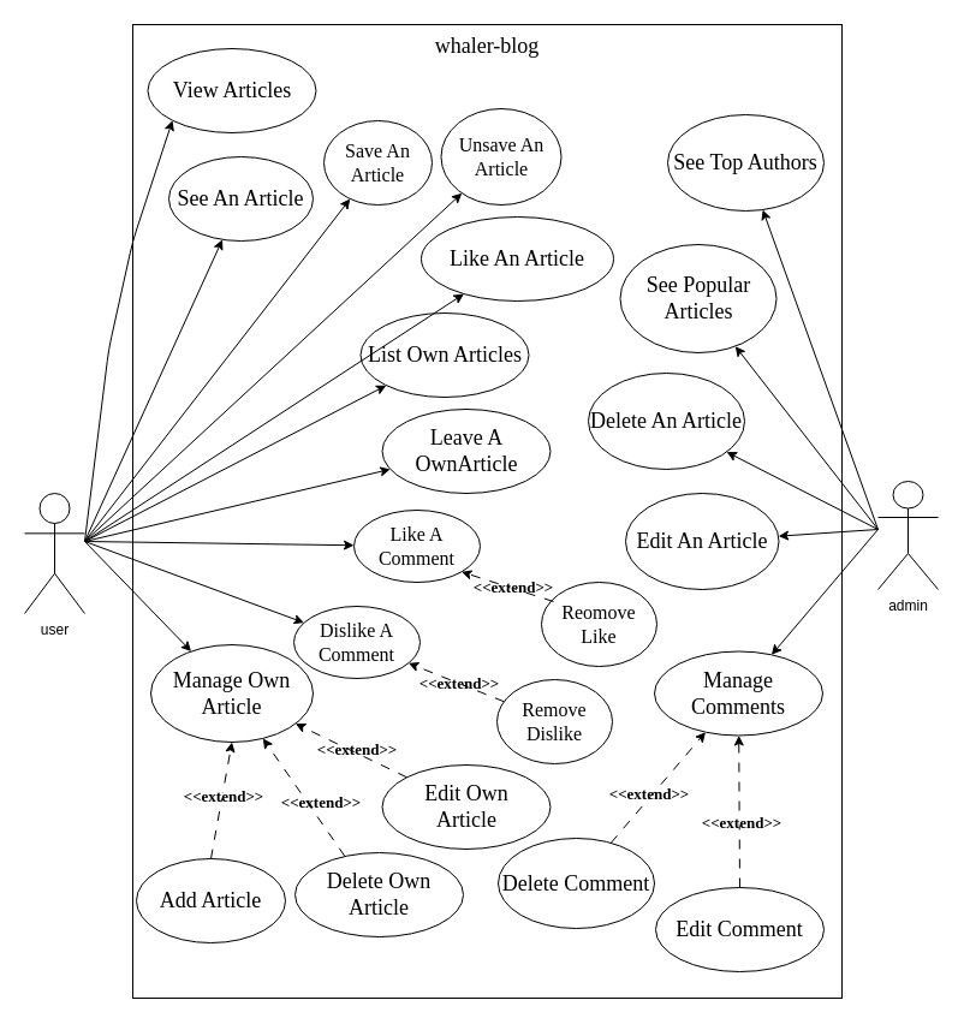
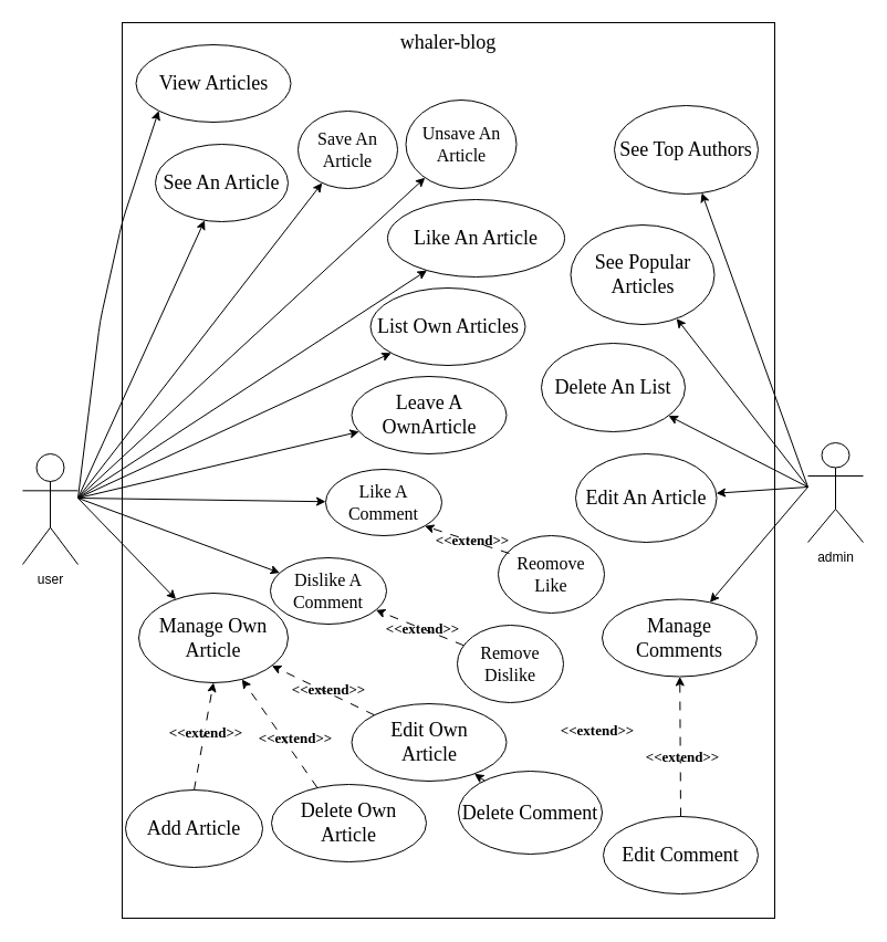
  <mxCell id="0" />
  <mxCell id="1" parent="0" />
  <mxCell id="2" value="whaler-blog" style="rounded=0;fontFamily=Times New Roman;verticalAlign=top;fillColor=default;labelBackgroundColor=none;fontColor=default;fontSize=18;" parent="1" vertex="1"><mxGeometry x="110" y="20" width="590" height="810" as="geometry" /></mxCell>
  <mxCell id="3" value="user" style="shape=umlActor;verticalLabelPosition=bottom;verticalAlign=top;html=1;" parent="1" vertex="1"><mxGeometry x="20" y="410" width="50" height="100" as="geometry" /></mxCell>
  <mxCell id="4" value="&lt;span style=&quot;font-family: &amp;quot;Comic Sans MS&amp;quot;; font-size: 18px;&quot;&gt;Add Article&lt;/span&gt;" style="ellipse;whiteSpace=wrap;html=1;" parent="1" vertex="1"><mxGeometry x="113" y="714" width="124" height="70" as="geometry" /></mxCell>
  <mxCell id="5" value="&lt;span style=&quot;font-family: &amp;quot;Comic Sans MS&amp;quot;; font-size: 18px;&quot;&gt;Edit Own&lt;/span&gt;&lt;br style=&quot;font-family: &amp;quot;Comic Sans MS&amp;quot;; font-size: 18px;&quot;&gt;&lt;span style=&quot;font-family: &amp;quot;Comic Sans MS&amp;quot;; font-size: 18px;&quot;&gt;Article&lt;/span&gt;" style="ellipse;whiteSpace=wrap;html=1;" parent="1" vertex="1"><mxGeometry x="317.5" y="636" width="140" height="70" as="geometry" /></mxCell>
  <mxCell id="6" value="&lt;span style=&quot;font-family: &amp;quot;Comic Sans MS&amp;quot;; font-size: 18px;&quot;&gt;Delete Own&lt;/span&gt;&lt;br style=&quot;font-family: &amp;quot;Comic Sans MS&amp;quot;; font-size: 18px;&quot;&gt;&lt;span style=&quot;font-family: &amp;quot;Comic Sans MS&amp;quot;; font-size: 18px;&quot;&gt;Article&lt;/span&gt;" style="ellipse;whiteSpace=wrap;html=1;" parent="1" vertex="1"><mxGeometry x="245" y="709" width="140" height="70" as="geometry" /></mxCell>
  <mxCell id="7" value="&lt;span style=&quot;font-family: &amp;quot;Comic Sans MS&amp;quot;; font-size: 18px;&quot;&gt;See An Article&lt;/span&gt;" style="ellipse;whiteSpace=wrap;html=1;" parent="1" vertex="1"><mxGeometry x="140" y="130" width="120" height="70" as="geometry" /></mxCell>
  <mxCell id="8" value="&lt;span style=&quot;font-family: &amp;quot;Comic Sans MS&amp;quot;; font-size: 18px;&quot;&gt;View Articles&lt;/span&gt;" style="ellipse;whiteSpace=wrap;html=1;" parent="1" vertex="1"><mxGeometry x="122.5" y="40" width="140" height="70" as="geometry" /></mxCell>
  <mxCell id="9" value="" style="endArrow=classic;html=1;entryX=0;entryY=1;entryDx=0;entryDy=0;" parent="1" target="8" edge="1"><mxGeometry width="50" height="50" relative="1" as="geometry"><mxPoint x="70" y="450" as="sourcePoint" /><mxPoint x="350" y="490" as="targetPoint" /><Array as="points"><mxPoint x="90" y="290" /><mxPoint x="110" y="200" /></Array></mxGeometry></mxCell>
  <mxCell id="10" value="" style="endArrow=classic;html=1;" parent="1" target="7" edge="1"><mxGeometry width="50" height="50" relative="1" as="geometry"><mxPoint x="70" y="450" as="sourcePoint" /><mxPoint x="350" y="490" as="targetPoint" /></mxGeometry></mxCell>
  <mxCell id="11" value="admin" style="shape=umlActor;verticalLabelPosition=bottom;verticalAlign=top;html=1;" parent="1" vertex="1"><mxGeometry x="730" y="400" width="50" height="90" as="geometry" /></mxCell>
- <mxCell id="12" value="&lt;font style=&quot;font-size: 18px;&quot; face=&quot;Comic Sans MS&quot;&gt;List Own Articles&lt;/font&gt;" style="ellipse;whiteSpace=wrap;html=1;fontSize=19;" parent="1" vertex="1"><mxGeometry x="299.5" y="260" width="140" height="70" as="geometry" /></mxCell>
+ <mxCell id="12" value="&lt;font style=&quot;font-size: 18px;&quot; face=&quot;Comic Sans MS&quot;&gt;List Own Articles&lt;/font&gt;" style="ellipse;whiteSpace=wrap;html=1;fontSize=19;" parent="1" vertex="1"><mxGeometry x="334.5" y="260" width="140" height="70" as="geometry" /></mxCell>
  <mxCell id="13" value="" style="endArrow=classic;html=1;fontFamily=Comic Sans MS;fontSize=18;" parent="1" target="12" edge="1"><mxGeometry width="50" height="50" relative="1" as="geometry"><mxPoint x="70" y="450" as="sourcePoint" /><mxPoint x="340" y="420" as="targetPoint" /></mxGeometry></mxCell>
  <mxCell id="14" value="&lt;font face=&quot;Comic Sans MS&quot;&gt;Like An Article&lt;/font&gt;" style="ellipse;whiteSpace=wrap;html=1;fontFamily=Times New Roman;fontSize=18;" parent="1" vertex="1"><mxGeometry x="350" y="180" width="160" height="70" as="geometry" /></mxCell>
  <mxCell id="15" value="" style="endArrow=classic;html=1;fontFamily=Comic Sans MS;fontSize=18;" parent="1" target="14" edge="1"><mxGeometry width="50" height="50" relative="1" as="geometry"><mxPoint x="70" y="450" as="sourcePoint" /><mxPoint x="340" y="410" as="targetPoint" /></mxGeometry></mxCell>
  <mxCell id="16" value="See Top Authors" style="ellipse;whiteSpace=wrap;html=1;fontFamily=Comic Sans MS;fontSize=18;" parent="1" vertex="1"><mxGeometry x="555" y="95" width="130" height="80" as="geometry" /></mxCell>
  <mxCell id="17" value="See Popular Articles" style="ellipse;whiteSpace=wrap;html=1;fontFamily=Comic Sans MS;fontSize=18;" parent="1" vertex="1"><mxGeometry x="515.5" y="203" width="130" height="90" as="geometry" /></mxCell>
- <mxCell id="18" value="Delete An Article" style="ellipse;whiteSpace=wrap;html=1;fontFamily=Comic Sans MS;fontSize=18;" parent="1" vertex="1"><mxGeometry x="489" y="310" width="130" height="80" as="geometry" /></mxCell>
+ <mxCell id="18" value="Delete An List" style="ellipse;whiteSpace=wrap;html=1;fontFamily=Comic Sans MS;fontSize=18;" parent="1" vertex="1"><mxGeometry x="489" y="310" width="130" height="80" as="geometry" /></mxCell>
  <mxCell id="19" value="Edit An Article" style="ellipse;whiteSpace=wrap;html=1;fontFamily=Comic Sans MS;fontSize=18;" parent="1" vertex="1"><mxGeometry x="520" y="410" width="127.5" height="80" as="geometry" /></mxCell>
  <mxCell id="20" value="" style="endArrow=classic;html=1;fontFamily=Comic Sans MS;fontSize=18;" parent="1" target="16" edge="1"><mxGeometry width="50" height="50" relative="1" as="geometry"><mxPoint x="730" y="440" as="sourcePoint" /><mxPoint x="340" y="390" as="targetPoint" /></mxGeometry></mxCell>
  <mxCell id="21" value="" style="endArrow=classic;html=1;fontFamily=Comic Sans MS;fontSize=18;" parent="1" target="17" edge="1"><mxGeometry width="50" height="50" relative="1" as="geometry"><mxPoint x="730" y="440" as="sourcePoint" /><mxPoint x="340" y="390" as="targetPoint" /></mxGeometry></mxCell>
  <mxCell id="22" value="" style="endArrow=classic;html=1;fontFamily=Comic Sans MS;fontSize=18;" parent="1" target="18" edge="1"><mxGeometry width="50" height="50" relative="1" as="geometry"><mxPoint x="730" y="440" as="sourcePoint" /><mxPoint x="340" y="390" as="targetPoint" /></mxGeometry></mxCell>
  <mxCell id="23" value="" style="endArrow=classic;html=1;fontFamily=Comic Sans MS;fontSize=18;" parent="1" target="19" edge="1"><mxGeometry width="50" height="50" relative="1" as="geometry"><mxPoint x="730" y="440" as="sourcePoint" /><mxPoint x="340" y="390" as="targetPoint" /></mxGeometry></mxCell>
  <mxCell id="24" value="Manage Own Article" style="ellipse;whiteSpace=wrap;html=1;fontFamily=Comic Sans MS;fontSize=18;" parent="1" vertex="1"><mxGeometry x="125" y="536" width="135" height="81" as="geometry" /></mxCell>
  <mxCell id="25" value="" style="endArrow=classic;html=1;fontFamily=Comic Sans MS;fontSize=18;" parent="1" target="24" edge="1"><mxGeometry width="50" height="50" relative="1" as="geometry"><mxPoint x="70" y="450" as="sourcePoint" /><mxPoint x="340" y="570" as="targetPoint" /></mxGeometry></mxCell>
  <mxCell id="26" value="" style="endArrow=classic;html=1;fontFamily=Comic Sans MS;fontSize=18;exitX=0.5;exitY=0;exitDx=0;exitDy=0;entryX=0.5;entryY=1;entryDx=0;entryDy=0;dashed=1;dashPattern=8 8;" parent="1" source="4" target="24" edge="1"><mxGeometry width="50" height="50" relative="1" as="geometry"><mxPoint x="290" y="620" as="sourcePoint" /><mxPoint x="340" y="570" as="targetPoint" /></mxGeometry></mxCell>
  <mxCell id="27" value="" style="endArrow=classic;html=1;dashed=1;dashPattern=8 8;fontFamily=Comic Sans MS;fontSize=18;exitX=0.295;exitY=0.04;exitDx=0;exitDy=0;exitPerimeter=0;" parent="1" source="6" target="24" edge="1"><mxGeometry width="50" height="50" relative="1" as="geometry"><mxPoint x="290" y="620" as="sourcePoint" /><mxPoint x="340" y="570" as="targetPoint" /></mxGeometry></mxCell>
  <mxCell id="28" value="" style="endArrow=classic;html=1;dashed=1;dashPattern=8 8;fontFamily=Comic Sans MS;fontSize=18;exitX=0;exitY=0;exitDx=0;exitDy=0;" parent="1" source="5" target="24" edge="1"><mxGeometry width="50" height="50" relative="1" as="geometry"><mxPoint x="290" y="620" as="sourcePoint" /><mxPoint x="340" y="570" as="targetPoint" /></mxGeometry></mxCell>
  <mxCell id="29" value="Manage Comments" style="ellipse;whiteSpace=wrap;html=1;fontFamily=Comic Sans MS;fontSize=18;" parent="1" vertex="1"><mxGeometry x="544" y="541.5" width="140" height="70" as="geometry" /></mxCell>
  <mxCell id="30" value="Delete Comment" style="ellipse;whiteSpace=wrap;html=1;fontFamily=Comic Sans MS;fontSize=18;" parent="1" vertex="1"><mxGeometry x="414" y="697" width="130" height="75" as="geometry" /></mxCell>
  <mxCell id="31" value="Edit Comment" style="ellipse;whiteSpace=wrap;html=1;fontFamily=Comic Sans MS;fontSize=18;" parent="1" vertex="1"><mxGeometry x="545" y="738" width="140" height="70" as="geometry" /></mxCell>
  <mxCell id="32" value="Leave A OwnArticle" style="ellipse;whiteSpace=wrap;html=1;fontFamily=Comic Sans MS;fontSize=18;" parent="1" vertex="1"><mxGeometry x="317.5" y="340" width="140" height="70" as="geometry" /></mxCell>
- <mxCell id="33" value="" style="endArrow=classic;html=1;dashed=1;dashPattern=8 8;fontFamily=Comic Sans MS;fontSize=18;" parent="1" source="30" target="29" edge="1"><mxGeometry width="50" height="50" relative="1" as="geometry"><mxPoint x="290" y="600" as="sourcePoint" /><mxPoint x="340" y="550" as="targetPoint" /></mxGeometry></mxCell>
+ <mxCell id="33" value="" style="endArrow=classic;html=1;dashed=1;dashPattern=8 8;fontFamily=Comic Sans MS;fontSize=18;" parent="1" source="30" target="5" edge="1"><mxGeometry width="50" height="50" relative="1" as="geometry"><mxPoint x="290" y="600" as="sourcePoint" /><mxPoint x="340" y="550" as="targetPoint" /></mxGeometry></mxCell>
  <mxCell id="34" value="" style="endArrow=classic;html=1;dashed=1;dashPattern=8 8;fontFamily=Comic Sans MS;fontSize=18;exitX=0.5;exitY=0;exitDx=0;exitDy=0;" parent="1" source="31" target="29" edge="1"><mxGeometry width="50" height="50" relative="1" as="geometry"><mxPoint x="290" y="600" as="sourcePoint" /><mxPoint x="340" y="550" as="targetPoint" /></mxGeometry></mxCell>
  <mxCell id="35" value="" style="endArrow=classic;html=1;fontFamily=Comic Sans MS;fontSize=18;" parent="1" target="32" edge="1"><mxGeometry width="50" height="50" relative="1" as="geometry"><mxPoint x="70" y="450" as="sourcePoint" /><mxPoint x="340" y="550" as="targetPoint" /></mxGeometry></mxCell>
  <mxCell id="36" value="" style="endArrow=classic;html=1;fontFamily=Comic Sans MS;fontSize=18;" parent="1" target="29" edge="1"><mxGeometry width="50" height="50" relative="1" as="geometry"><mxPoint x="730" y="440" as="sourcePoint" /><mxPoint x="340" y="550" as="targetPoint" /></mxGeometry></mxCell>
  <mxCell id="37" value="&amp;lt;&amp;lt;extend&amp;gt;&amp;gt;" style="text;align=center;fontStyle=1;verticalAlign=middle;spacingLeft=3;spacingRight=3;strokeColor=none;rotatable=0;points=[[0,0.5],[1,0.5]];portConstraint=eastwest;fontFamily=Comic Sans MS;fontSize=13;fillColor=default;whiteSpace=wrap;html=1;" parent="1" vertex="1"><mxGeometry x="183" y="659" width="5" height="5" as="geometry" /></mxCell>
  <mxCell id="38" value="&amp;lt;&amp;lt;extend&amp;gt;&amp;gt;" style="text;align=center;fontStyle=1;verticalAlign=middle;spacingLeft=3;spacingRight=3;strokeColor=none;rotatable=0;points=[[0,0.5],[1,0.5]];portConstraint=eastwest;fontFamily=Comic Sans MS;fontSize=13;fillColor=default;whiteSpace=wrap;html=1;" parent="1" vertex="1"><mxGeometry x="264" y="664" width="5" height="5" as="geometry" /></mxCell>
  <mxCell id="39" value="&amp;lt;&amp;lt;extend&amp;gt;&amp;gt;" style="text;align=center;fontStyle=1;verticalAlign=middle;spacingLeft=3;spacingRight=3;strokeColor=none;rotatable=0;points=[[0,0.5],[1,0.5]];portConstraint=eastwest;fontFamily=Comic Sans MS;fontSize=13;fillColor=default;whiteSpace=wrap;html=1;" parent="1" vertex="1"><mxGeometry x="294" y="620" width="5" height="5" as="geometry" /></mxCell>
  <mxCell id="40" value="&amp;lt;&amp;lt;extend&amp;gt;&amp;gt;" style="text;align=center;fontStyle=1;verticalAlign=middle;spacingLeft=3;spacingRight=3;strokeColor=none;rotatable=0;points=[[0,0.5],[1,0.5]];portConstraint=eastwest;fontFamily=Comic Sans MS;fontSize=13;fillColor=default;gradientColor=none;whiteSpace=wrap;html=1;" parent="1" vertex="1"><mxGeometry x="537" y="657" width="5" height="5" as="geometry" /></mxCell>
  <mxCell id="41" value="&amp;lt;&amp;lt;extend&amp;gt;&amp;gt;" style="text;align=center;fontStyle=1;verticalAlign=middle;spacingLeft=3;spacingRight=3;strokeColor=none;rotatable=0;points=[[0,0.5],[1,0.5]];portConstraint=eastwest;fontFamily=Comic Sans MS;fontSize=13;fillColor=default;whiteSpace=wrap;html=1;" parent="1" vertex="1"><mxGeometry x="614" y="681" width="5" height="5" as="geometry" /></mxCell>
  <mxCell id="42" value="&lt;font style=&quot;font-size: 16px;&quot; face=&quot;Comic Sans MS&quot;&gt;Like A Comment&lt;/font&gt;" style="ellipse;whiteSpace=wrap;html=1;" parent="1" vertex="1"><mxGeometry x="294" y="424" width="105" height="60" as="geometry" /></mxCell>
  <mxCell id="43" value="&lt;font style=&quot;font-size: 16px;&quot; face=&quot;Comic Sans MS&quot;&gt;Dislike A Comment&lt;/font&gt;" style="ellipse;whiteSpace=wrap;html=1;" parent="1" vertex="1"><mxGeometry x="244" y="504" width="105" height="60" as="geometry" /></mxCell>
  <mxCell id="44" value="" style="endArrow=classic;html=1;fontFamily=Comic Sans MS;fontSize=16;" parent="1" target="43" edge="1"><mxGeometry width="50" height="50" relative="1" as="geometry"><mxPoint x="70" y="450" as="sourcePoint" /><mxPoint x="230" y="490" as="targetPoint" /></mxGeometry></mxCell>
  <mxCell id="45" value="" style="endArrow=classic;html=1;fontFamily=Comic Sans MS;fontSize=16;" parent="1" target="42" edge="1"><mxGeometry width="50" height="50" relative="1" as="geometry"><mxPoint x="70" y="450" as="sourcePoint" /><mxPoint x="230" y="490" as="targetPoint" /></mxGeometry></mxCell>
  <mxCell id="46" value="Save An Article" style="ellipse;whiteSpace=wrap;html=1;fontFamily=Comic Sans MS;fontSize=16;" parent="1" vertex="1"><mxGeometry x="269" y="100" width="90" height="70" as="geometry" /></mxCell>
  <mxCell id="47" value="Unsave An Article" style="ellipse;whiteSpace=wrap;html=1;fontFamily=Comic Sans MS;fontSize=16;" parent="1" vertex="1"><mxGeometry x="366.5" y="90" width="100" height="80" as="geometry" /></mxCell>
  <mxCell id="48" value="" style="endArrow=classic;html=1;fontFamily=Comic Sans MS;fontSize=16;" parent="1" target="46" edge="1"><mxGeometry width="50" height="50" relative="1" as="geometry"><mxPoint x="70" y="450" as="sourcePoint" /><mxPoint x="400" y="420" as="targetPoint" /></mxGeometry></mxCell>
  <mxCell id="49" value="" style="endArrow=classic;html=1;fontFamily=Comic Sans MS;fontSize=16;" parent="1" target="47" edge="1"><mxGeometry width="50" height="50" relative="1" as="geometry"><mxPoint x="70" y="450" as="sourcePoint" /><mxPoint x="400" y="420" as="targetPoint" /></mxGeometry></mxCell>
  <mxCell id="50" value="" style="edgeStyle=none;html=1;dashed=1;dashPattern=8 8;fontFamily=Comic Sans MS;fontSize=16;" parent="1" source="52" target="43" edge="1"><mxGeometry relative="1" as="geometry" /></mxCell>
  <mxCell id="51" value="Reomove Like" style="ellipse;whiteSpace=wrap;html=1;fontFamily=Comic Sans MS;fontSize=16;" parent="1" vertex="1"><mxGeometry x="450" y="484" width="96" height="70" as="geometry" /></mxCell>
  <mxCell id="52" value="Remove Dislike" style="ellipse;whiteSpace=wrap;html=1;fontFamily=Comic Sans MS;fontSize=16;" parent="1" vertex="1"><mxGeometry x="413" y="565" width="96" height="70" as="geometry" /></mxCell>
  <mxCell id="53" value="" style="endArrow=classic;html=1;fontFamily=Comic Sans MS;fontSize=16;entryX=1;entryY=1;entryDx=0;entryDy=0;dashed=1;dashPattern=8 8;" parent="1" target="42" edge="1"><mxGeometry width="50" height="50" relative="1" as="geometry"><mxPoint x="460" y="500" as="sourcePoint" /><mxPoint x="400" y="420" as="targetPoint" /></mxGeometry></mxCell>
  <mxCell id="54" value="&amp;lt;&amp;lt;extend&amp;gt;&amp;gt;" style="text;align=center;fontStyle=1;verticalAlign=middle;spacingLeft=3;spacingRight=3;strokeColor=none;rotatable=0;points=[[0,0.5],[1,0.5]];portConstraint=eastwest;fontFamily=Comic Sans MS;fontSize=13;fillColor=default;whiteSpace=wrap;html=1;" parent="1" vertex="1"><mxGeometry x="424" y="485" width="5" height="5" as="geometry" /></mxCell>
  <mxCell id="55" value="&amp;lt;&amp;lt;extend&amp;gt;&amp;gt;" style="text;align=center;fontStyle=1;verticalAlign=middle;spacingLeft=3;spacingRight=3;strokeColor=none;rotatable=0;points=[[0,0.5],[1,0.5]];portConstraint=eastwest;fontFamily=Comic Sans MS;fontSize=13;fillColor=default;whiteSpace=wrap;html=1;" parent="1" vertex="1"><mxGeometry x="379" y="565" width="5" height="5" as="geometry" /></mxCell>
